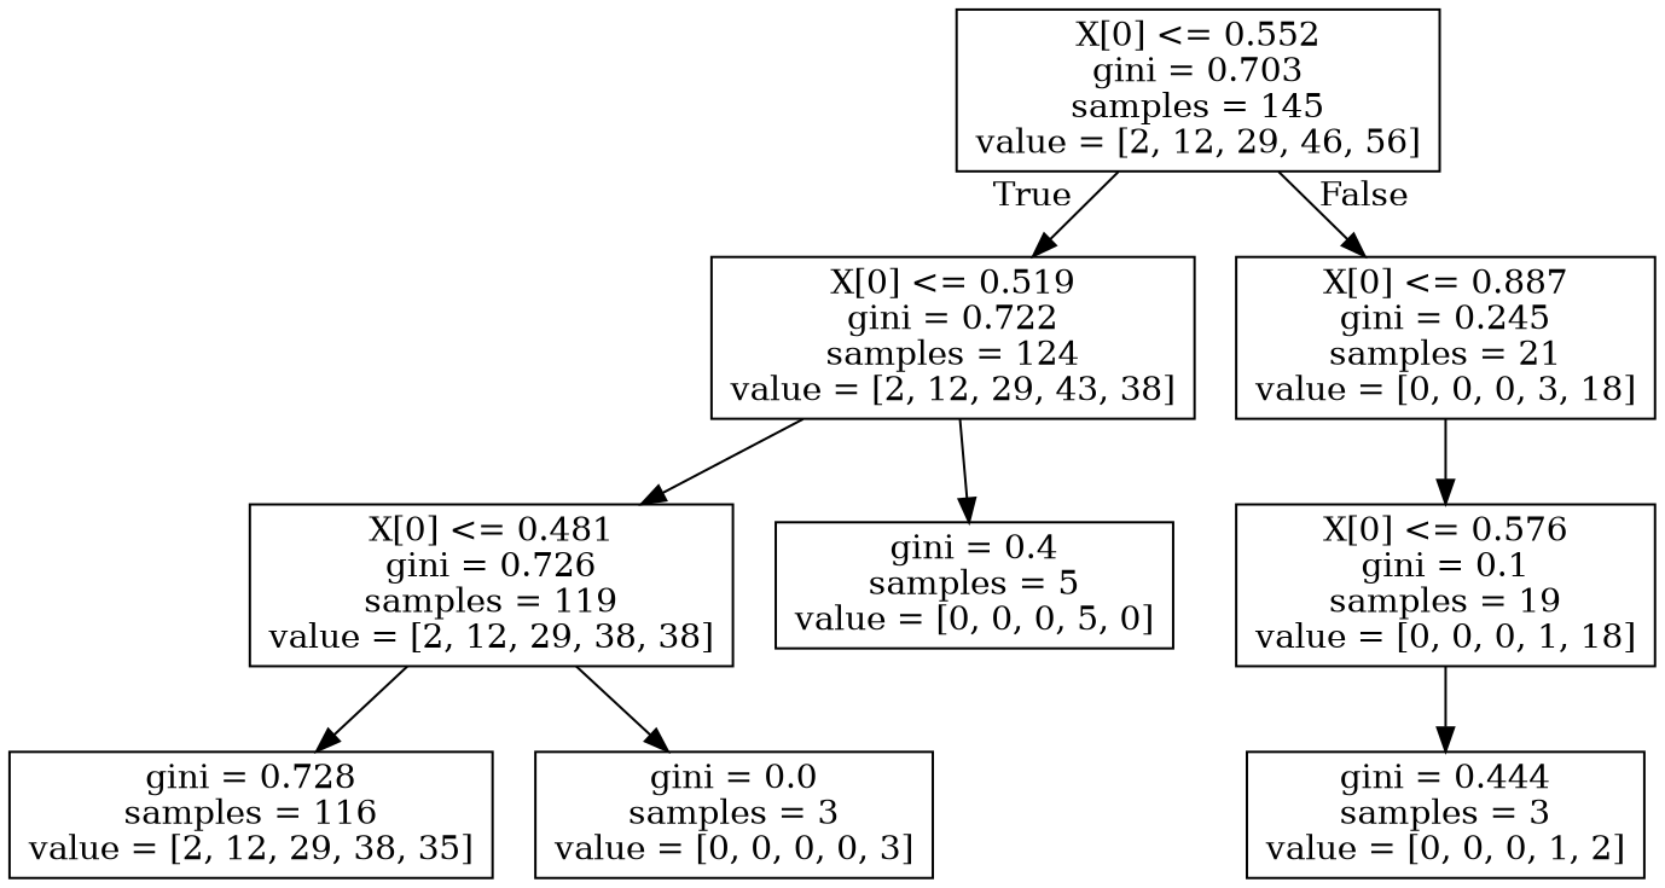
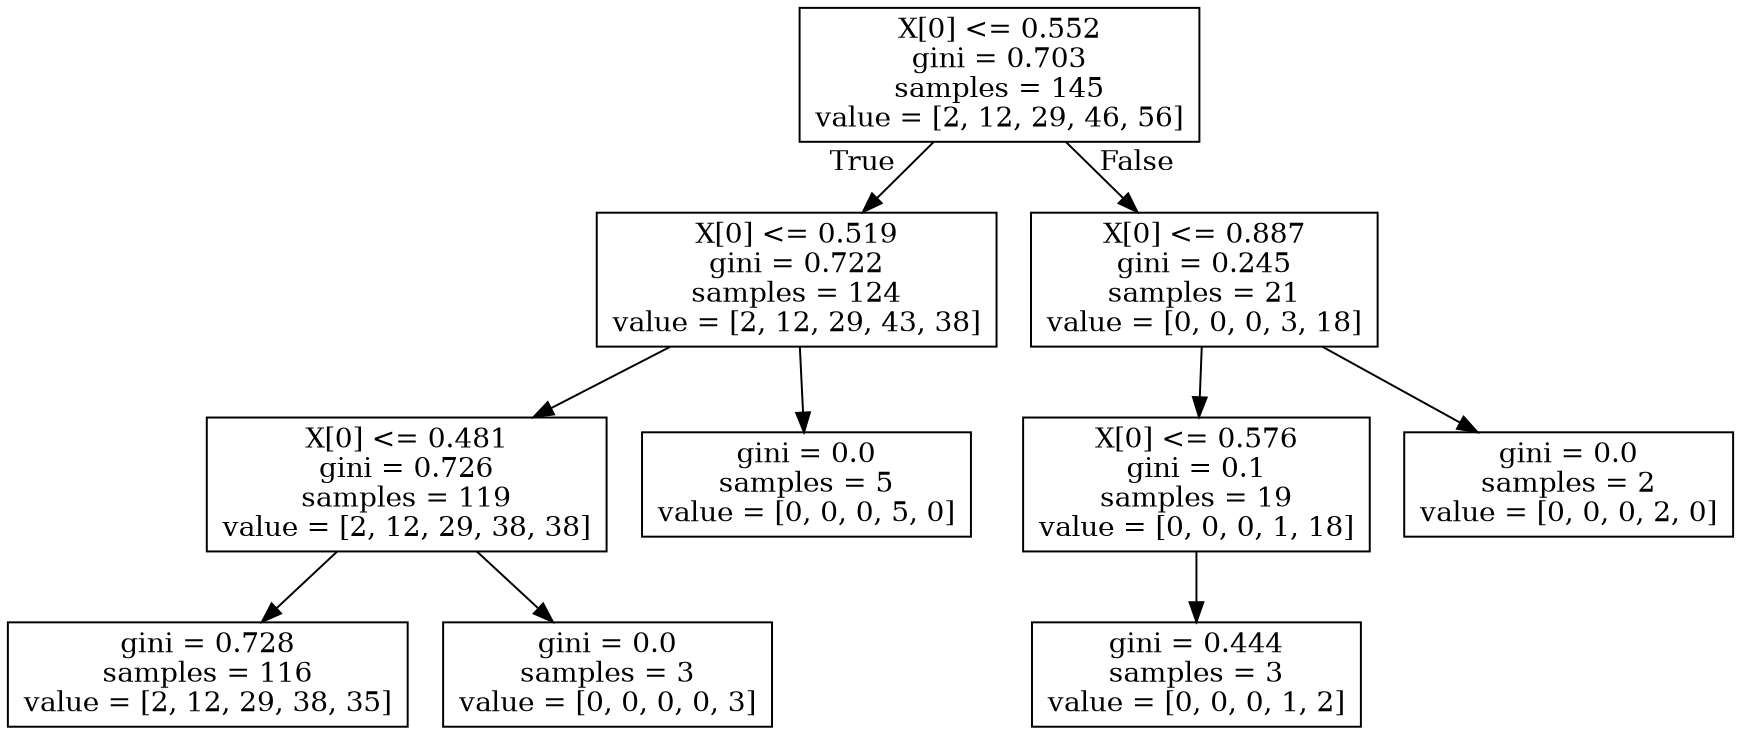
  digraph {
    node [shape=box]
    n1 [label="X[0] <= 0.552\ngini = 0.703\nsamples = 145\nvalue = [2, 12, 29, 46, 56]"]
    n2 [label="X[0] <= 0.519\ngini = 0.722\nsamples = 124\nvalue = [2, 12, 29, 43, 38]"]
    n3 [label="X[0] <= 0.887\ngini = 0.245\nsamples = 21\nvalue = [0, 0, 0, 3, 18]"]
    n4 [label="X[0] <= 0.481\ngini = 0.726\nsamples = 119\nvalue = [2, 12, 29, 38, 38]"]
-   n5 [label="gini = 0.4\nsamples = 5\nvalue = [0, 0, 0, 5, 0]"]
+   n5 [label="gini = 0.0\nsamples = 5\nvalue = [0, 0, 0, 5, 0]"]
    n6 [label="X[0] <= 0.576\ngini = 0.1\nsamples = 19\nvalue = [0, 0, 0, 1, 18]"]
+   n7 [label="gini = 0.0\nsamples = 2\nvalue = [0, 0, 0, 2, 0]"]
    n8 [label="gini = 0.728\nsamples = 116\nvalue = [2, 12, 29, 38, 35]"]
    n9 [label="gini = 0.0\nsamples = 3\nvalue = [0, 0, 0, 0, 3]"]
    n10 [label="gini = 0.444\nsamples = 3\nvalue = [0, 0, 0, 1, 2]"]
    n1 -> n2 [headlabel=True labelangle=45 labeldistance=2.5]
    n1 -> n3 [headlabel=False labelangle=-45 labeldistance=2.5]
    n2 -> n4
    n2 -> n5
    n3 -> n6
+   n3 -> n7
    n4 -> n8
    n4 -> n9
    n6 -> n10
  }
